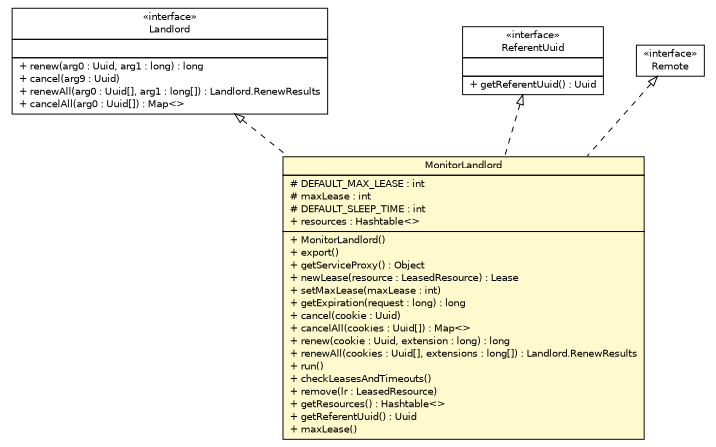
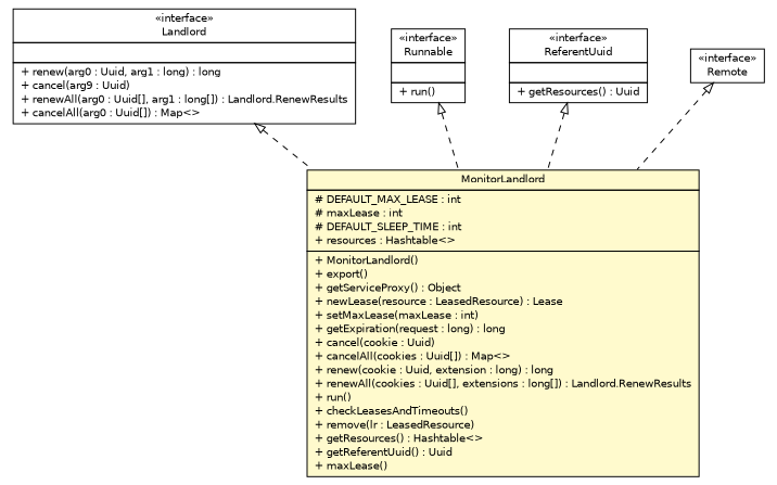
  digraph {
    nodesep=0.25
    ranksep=0.5
    node [fontcolor=black fontname=Helvetica fontsize=10.0 shape=plaintext]
    edge [arrowtail=empty dir=back fontname=Helvetica fontsize=10 headport=p labelfontname=Helvetica labelfontsize=10 style=dashed tailport=p]
    n1 [label=<<table title="sorcer.core.provider.exertmonitor.lease.MonitorLandlord" border="0" cellborder="1" cellspacing="0" cellpadding="2" port="p" bgcolor="lemonChiffon" href="./MonitorLandlord.html"> 		<tr><td><table border="0" cellspacing="0" cellpadding="1"> <tr><td align="center" balign="center"> MonitorLandlord </td></tr> 		</table></td></tr> 		<tr><td><table border="0" cellspacing="0" cellpadding="1"> <tr><td align="left" balign="left"> # DEFAULT_MAX_LEASE : int </td></tr> <tr><td align="left" balign="left"> # maxLease : int </td></tr> <tr><td align="left" balign="left"> # DEFAULT_SLEEP_TIME : int </td></tr> <tr><td align="left" balign="left"> + resources : Hashtable&lt;&gt; </td></tr> 		</table></td></tr> 		<tr><td><table border="0" cellspacing="0" cellpadding="1"> <tr><td align="left" balign="left"> + MonitorLandlord() </td></tr> <tr><td align="left" balign="left"> + export() </td></tr> <tr><td align="left" balign="left"> + getServiceProxy() : Object </td></tr> <tr><td align="left" balign="left"> + newLease(resource : LeasedResource) : Lease </td></tr> <tr><td align="left" balign="left"> + setMaxLease(maxLease : int) </td></tr> <tr><td align="left" balign="left"> + getExpiration(request : long) : long </td></tr> <tr><td align="left" balign="left"> + cancel(cookie : Uuid) </td></tr> <tr><td align="left" balign="left"> + cancelAll(cookies : Uuid[]) : Map&lt;&gt; </td></tr> <tr><td align="left" balign="left"> + renew(cookie : Uuid, extension : long) : long </td></tr> <tr><td align="left" balign="left"> + renewAll(cookies : Uuid[], extensions : long[]) : Landlord.RenewResults </td></tr> <tr><td align="left" balign="left"> + run() </td></tr> <tr><td align="left" balign="left"> + checkLeasesAndTimeouts() </td></tr> <tr><td align="left" balign="left"> + remove(lr : LeasedResource) </td></tr> <tr><td align="left" balign="left"> + getResources() : Hashtable&lt;&gt; </td></tr> <tr><td align="left" balign="left"> + getReferentUuid() : Uuid </td></tr> <tr><td align="left" balign="left"> + maxLease() </td></tr> 		</table></td></tr> 		</table>>]
    n2 [label=<<table title="com.sun.jini.landlord.Landlord" border="0" cellborder="1" cellspacing="0" cellpadding="2" port="p" href="https://river.apache.org/doc/api/com/sun/jini/landlord/Landlord.html"> 		<tr><td><table border="0" cellspacing="0" cellpadding="1"> <tr><td align="center" balign="center"> &#171;interface&#187; </td></tr> <tr><td align="center" balign="center"> Landlord </td></tr> 		</table></td></tr> 		<tr><td><table border="0" cellspacing="0" cellpadding="1"> <tr><td align="left" balign="left">  </td></tr> 		</table></td></tr> 		<tr><td><table border="0" cellspacing="0" cellpadding="1"> <tr><td align="left" balign="left"> + renew(arg0 : Uuid, arg1 : long) : long </td></tr> <tr><td align="left" balign="left"> + cancel(arg9 : Uuid) </td></tr> <tr><td align="left" balign="left"> + renewAll(arg0 : Uuid[], arg1 : long[]) : Landlord.RenewResults </td></tr> <tr><td align="left" balign="left"> + cancelAll(arg0 : Uuid[]) : Map&lt;&gt; </td></tr> 		</table></td></tr> 		</table>>]
-   n4 [label=<<table title="net.jini.id.ReferentUuid" border="0" cellborder="1" cellspacing="0" cellpadding="2" port="p" href="https://river.apache.org/doc/api/net/jini/id/ReferentUuid.html"> 		<tr><td><table border="0" cellspacing="0" cellpadding="1"> <tr><td align="center" balign="center"> &#171;interface&#187; </td></tr> <tr><td align="center" balign="center"> ReferentUuid </td></tr> 		</table></td></tr> 		<tr><td><table border="0" cellspacing="0" cellpadding="1"> <tr><td align="left" balign="left">  </td></tr> 		</table></td></tr> 		<tr><td><table border="0" cellspacing="0" cellpadding="1"> <tr><td align="left" balign="left"> + getReferentUuid() : Uuid </td></tr> 		</table></td></tr> 		</table>>]
+   n3 [label=<<table title="java.lang.Runnable" border="0" cellborder="1" cellspacing="0" cellpadding="2" port="p" href="http://docs.oracle.com/javase/7/docs/api/java/lang/Runnable.html"> 		<tr><td><table border="0" cellspacing="0" cellpadding="1"> <tr><td align="center" balign="center"> &#171;interface&#187; </td></tr> <tr><td align="center" balign="center"> Runnable </td></tr> 		</table></td></tr> 		<tr><td><table border="0" cellspacing="0" cellpadding="1"> <tr><td align="left" balign="left">  </td></tr> 		</table></td></tr> 		<tr><td><table border="0" cellspacing="0" cellpadding="1"> <tr><td align="left" balign="left"> + run() </td></tr> 		</table></td></tr> 		</table>>]
+   n4 [label=<<table title="net.jini.id.ReferentUuid" border="0" cellborder="1" cellspacing="0" cellpadding="2" port="p" href="https://river.apache.org/doc/api/net/jini/id/ReferentUuid.html"> 		<tr><td><table border="0" cellspacing="0" cellpadding="1"> <tr><td align="center" balign="center"> &#171;interface&#187; </td></tr> <tr><td align="center" balign="center"> ReferentUuid </td></tr> 		</table></td></tr> 		<tr><td><table border="0" cellspacing="0" cellpadding="1"> <tr><td align="left" balign="left">  </td></tr> 		</table></td></tr> 		<tr><td><table border="0" cellspacing="0" cellpadding="1"> <tr><td align="left" balign="left"> + getResources() : Uuid </td></tr> 		</table></td></tr> 		</table>>]
    n5 [label=<<table title="java.rmi.Remote" border="0" cellborder="1" cellspacing="0" cellpadding="2" port="p" href="http://docs.oracle.com/javase/7/docs/api/java/rmi/Remote.html"> 		<tr><td><table border="0" cellspacing="0" cellpadding="1"> <tr><td align="center" balign="center"> &#171;interface&#187; </td></tr> <tr><td align="center" balign="center"> Remote </td></tr> 		</table></td></tr> 		</table>>]
    n2 -> n1
+   n3 -> n1
    n4 -> n1
    n5 -> n1
  }
